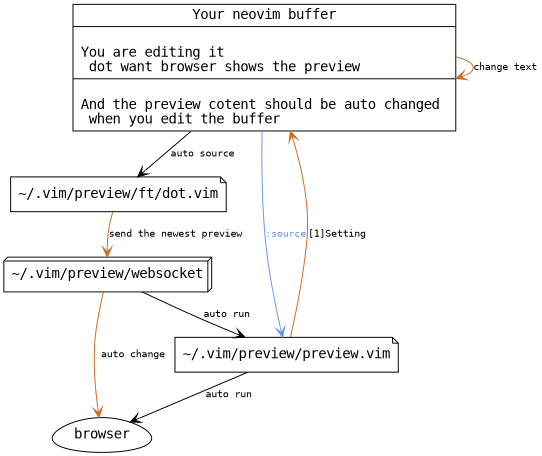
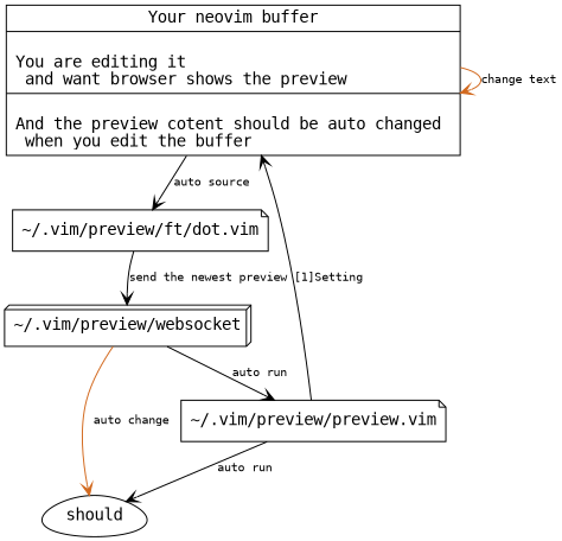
  digraph {
    node [fontname=monospace shape=note]
    edge [arrowhead=vee arrowtail=vee color=chocolate fontname=monospace fontsize=10]
-   n1 [label="{Your neovim buffer|\n		You are editing it\l dot want browser shows the preview\l|\n		And the preview cotent should be auto changed \l when you edit the buffer\l}" shape=record]
+   n1 [label="{Your neovim buffer|\n		You are editing it\l and want browser shows the preview\l|\n		And the preview cotent should be auto changed \l when you edit the buffer\l}" shape=record]
    n2 [label="~/.vim/preview/ft/dot.vim"]
    n3 [label="~/.vim/preview/preview.vim"]
    n4 [label="~/.vim/preview/websocket" shape=box3d]
-   browser [shape=egg]
+   browser [shape=egg label=should]
    n1 -> n1 [label="change text"]
    n1 -> n2 [color=black label="auto source"]
-   n1 -> n3 [color=cornflowerblue fontcolor=cornflowerblue label=":source"]
-   n2 -> n4 [label="send the newest preview"]
-   n3 -> n1 [label="[1]Setting"]
+   n2 -> n4 [color=black label="send the newest preview"]
+   n3 -> n1 [color=black label="[1]Setting"]
    n3 -> browser [label="auto run" color=""]
    n4 -> n3 [label="auto run" color=""]
    n4 -> browser [label=" auto change"]
  }
